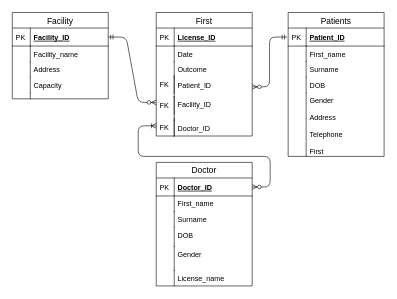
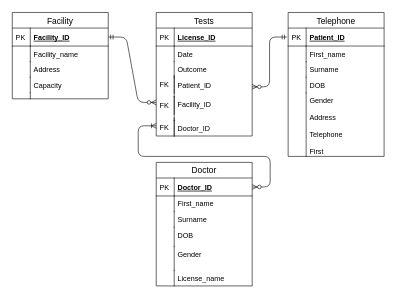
  <mxCell id="0" />
  <mxCell id="1" parent="0" />
  <mxCell id="2" value="" style="edgeStyle=elbowEdgeStyle;fontSize=12;html=1;endArrow=ERzeroToMany;startArrow=ERmandOne;entryX=1;entryY=0.5;entryDx=0;entryDy=0;" parent="1" target="21" edge="1"><mxGeometry width="100" height="100" relative="1" as="geometry"><mxPoint x="478" y="61" as="sourcePoint" /><mxPoint x="420" y="220" as="targetPoint" /></mxGeometry></mxCell>
  <mxCell id="3" value="Facility" style="swimlane;fontStyle=0;childLayout=stackLayout;horizontal=1;startSize=26;horizontalStack=0;resizeParent=1;resizeParentMax=0;resizeLast=0;collapsible=1;marginBottom=0;align=center;fontSize=14;" parent="1" vertex="1"><mxGeometry x="20" y="20" width="160" height="144" as="geometry" /></mxCell>
  <mxCell id="4" value="Facility_ID" style="shape=partialRectangle;top=0;left=0;right=0;bottom=1;align=left;verticalAlign=middle;fillColor=none;spacingLeft=34;spacingRight=4;overflow=hidden;rotatable=0;points=[[0,0.5],[1,0.5]];portConstraint=eastwest;dropTarget=0;fontStyle=5;fontSize=12;" parent="3" vertex="1"><mxGeometry y="26" width="160" height="30" as="geometry" /></mxCell>
  <mxCell id="5" value="PK" style="shape=partialRectangle;top=0;left=0;bottom=0;fillColor=none;align=left;verticalAlign=middle;spacingLeft=4;spacingRight=4;overflow=hidden;rotatable=0;points=[];portConstraint=eastwest;part=1;fontSize=12;" parent="4" vertex="1" connectable="0"><mxGeometry width="30" height="30" as="geometry" /></mxCell>
  <mxCell id="6" value="Facility_name" style="shape=partialRectangle;top=0;left=0;right=0;bottom=0;align=left;verticalAlign=top;fillColor=none;spacingLeft=34;spacingRight=4;overflow=hidden;rotatable=0;points=[[0,0.5],[1,0.5]];portConstraint=eastwest;dropTarget=0;fontSize=12;" parent="3" vertex="1"><mxGeometry y="56" width="160" height="26" as="geometry" /></mxCell>
  <mxCell id="7" value="" style="shape=partialRectangle;top=0;left=0;bottom=0;fillColor=none;align=left;verticalAlign=top;spacingLeft=4;spacingRight=4;overflow=hidden;rotatable=0;points=[];portConstraint=eastwest;part=1;fontSize=12;" parent="6" vertex="1" connectable="0"><mxGeometry width="30" height="26" as="geometry" /></mxCell>
  <mxCell id="8" value="Address" style="shape=partialRectangle;top=0;left=0;right=0;bottom=0;align=left;verticalAlign=top;fillColor=none;spacingLeft=34;spacingRight=4;overflow=hidden;rotatable=0;points=[[0,0.5],[1,0.5]];portConstraint=eastwest;dropTarget=0;fontSize=12;" parent="3" vertex="1"><mxGeometry y="82" width="160" height="26" as="geometry" /></mxCell>
  <mxCell id="9" value="" style="shape=partialRectangle;top=0;left=0;bottom=0;fillColor=none;align=left;verticalAlign=top;spacingLeft=4;spacingRight=4;overflow=hidden;rotatable=0;points=[];portConstraint=eastwest;part=1;fontSize=12;" parent="8" vertex="1" connectable="0"><mxGeometry width="30" height="26" as="geometry" /></mxCell>
  <mxCell id="10" value="Capacity" style="shape=partialRectangle;top=0;left=0;right=0;bottom=0;align=left;verticalAlign=top;fillColor=none;spacingLeft=34;spacingRight=4;overflow=hidden;rotatable=0;points=[[0,0.5],[1,0.5]];portConstraint=eastwest;dropTarget=0;fontSize=12;" parent="3" vertex="1"><mxGeometry y="108" width="160" height="26" as="geometry" /></mxCell>
  <mxCell id="11" value="" style="shape=partialRectangle;top=0;left=0;bottom=0;fillColor=none;align=left;verticalAlign=top;spacingLeft=4;spacingRight=4;overflow=hidden;rotatable=0;points=[];portConstraint=eastwest;part=1;fontSize=12;" parent="10" vertex="1" connectable="0"><mxGeometry width="30" height="26" as="geometry" /></mxCell>
  <mxCell id="12" value="" style="shape=partialRectangle;top=0;left=0;right=0;bottom=0;align=left;verticalAlign=top;fillColor=none;spacingLeft=34;spacingRight=4;overflow=hidden;rotatable=0;points=[[0,0.5],[1,0.5]];portConstraint=eastwest;dropTarget=0;fontSize=12;" parent="3" vertex="1"><mxGeometry y="134" width="160" height="10" as="geometry" /></mxCell>
  <mxCell id="13" value="" style="shape=partialRectangle;top=0;left=0;bottom=0;fillColor=none;align=left;verticalAlign=top;spacingLeft=4;spacingRight=4;overflow=hidden;rotatable=0;points=[];portConstraint=eastwest;part=1;fontSize=12;" parent="12" vertex="1" connectable="0"><mxGeometry width="30" height="10" as="geometry" /></mxCell>
- <mxCell id="14" value="First" style="swimlane;fontStyle=0;childLayout=stackLayout;horizontal=1;startSize=26;horizontalStack=0;resizeParent=1;resizeParentMax=0;resizeLast=0;collapsible=1;marginBottom=0;align=center;fontSize=14;" parent="1" vertex="1"><mxGeometry x="260" y="20" width="160" height="206" as="geometry" /></mxCell>
+ <mxCell id="14" value="Tests" style="swimlane;fontStyle=0;childLayout=stackLayout;horizontal=1;startSize=26;horizontalStack=0;resizeParent=1;resizeParentMax=0;resizeLast=0;collapsible=1;marginBottom=0;align=center;fontSize=14;" parent="1" vertex="1"><mxGeometry x="260" y="20" width="160" height="206" as="geometry" /></mxCell>
  <mxCell id="15" value="License_ID" style="shape=partialRectangle;top=0;left=0;right=0;bottom=1;align=left;verticalAlign=middle;fillColor=none;spacingLeft=34;spacingRight=4;overflow=hidden;rotatable=0;points=[[0,0.5],[1,0.5]];portConstraint=eastwest;dropTarget=0;fontStyle=5;fontSize=12;" parent="14" vertex="1"><mxGeometry y="26" width="160" height="30" as="geometry" /></mxCell>
  <mxCell id="16" value="PK" style="shape=partialRectangle;top=0;left=0;bottom=0;fillColor=none;align=left;verticalAlign=middle;spacingLeft=4;spacingRight=4;overflow=hidden;rotatable=0;points=[];portConstraint=eastwest;part=1;fontSize=12;" parent="15" vertex="1" connectable="0"><mxGeometry width="30" height="30" as="geometry" /></mxCell>
  <mxCell id="17" value="Date" style="shape=partialRectangle;top=0;left=0;right=0;bottom=0;align=left;verticalAlign=top;fillColor=none;spacingLeft=34;spacingRight=4;overflow=hidden;rotatable=0;points=[[0,0.5],[1,0.5]];portConstraint=eastwest;dropTarget=0;fontSize=12;" parent="14" vertex="1"><mxGeometry y="56" width="160" height="26" as="geometry" /></mxCell>
  <mxCell id="18" value="" style="shape=partialRectangle;top=0;left=0;bottom=0;fillColor=none;align=left;verticalAlign=top;spacingLeft=4;spacingRight=4;overflow=hidden;rotatable=0;points=[];portConstraint=eastwest;part=1;fontSize=12;" parent="17" vertex="1" connectable="0"><mxGeometry width="30" height="26" as="geometry" /></mxCell>
  <mxCell id="19" value="Outcome" style="shape=partialRectangle;top=0;left=0;right=0;bottom=0;align=left;verticalAlign=top;fillColor=none;spacingLeft=34;spacingRight=4;overflow=hidden;rotatable=0;points=[[0,0.5],[1,0.5]];portConstraint=eastwest;dropTarget=0;fontSize=12;" parent="14" vertex="1"><mxGeometry y="82" width="160" height="26" as="geometry" /></mxCell>
  <mxCell id="20" value="" style="shape=partialRectangle;top=0;left=0;bottom=0;fillColor=none;align=left;verticalAlign=top;spacingLeft=4;spacingRight=4;overflow=hidden;rotatable=0;points=[];portConstraint=eastwest;part=1;fontSize=12;" parent="19" vertex="1" connectable="0"><mxGeometry width="30" height="26" as="geometry" /></mxCell>
  <mxCell id="21" value="Patient_ID" style="shape=partialRectangle;top=0;left=0;right=0;bottom=0;align=left;verticalAlign=top;fillColor=none;spacingLeft=34;spacingRight=4;overflow=hidden;rotatable=0;points=[[0,0.5],[1,0.5]];portConstraint=eastwest;dropTarget=0;fontSize=12;" parent="14" vertex="1"><mxGeometry y="108" width="160" height="32" as="geometry" /></mxCell>
  <mxCell id="22" value="" style="shape=partialRectangle;top=0;left=0;bottom=0;fillColor=none;align=left;verticalAlign=top;spacingLeft=4;spacingRight=4;overflow=hidden;rotatable=0;points=[];portConstraint=eastwest;part=1;fontSize=12;" parent="21" vertex="1" connectable="0"><mxGeometry width="30" height="32" as="geometry" /></mxCell>
  <mxCell id="23" value="Facility_ID" style="shape=partialRectangle;top=0;left=0;right=0;bottom=0;align=left;verticalAlign=top;fillColor=none;spacingLeft=34;spacingRight=4;overflow=hidden;rotatable=0;points=[[0,0.5],[1,0.5]];portConstraint=eastwest;dropTarget=0;fontSize=12;" parent="14" vertex="1"><mxGeometry y="140" width="160" height="40" as="geometry" /></mxCell>
  <mxCell id="24" value="" style="shape=partialRectangle;top=0;left=0;bottom=0;fillColor=none;align=left;verticalAlign=top;spacingLeft=4;spacingRight=4;overflow=hidden;rotatable=0;points=[];portConstraint=eastwest;part=1;fontSize=12;" parent="23" vertex="1" connectable="0"><mxGeometry width="30" height="40" as="geometry" /></mxCell>
  <mxCell id="25" value="Doctor_ID" style="shape=partialRectangle;top=0;left=0;right=0;bottom=0;align=left;verticalAlign=top;fillColor=none;spacingLeft=34;spacingRight=4;overflow=hidden;rotatable=0;points=[[0,0.5],[1,0.5]];portConstraint=eastwest;dropTarget=0;fontSize=12;" vertex="1" parent="14"><mxGeometry y="180" width="160" height="26" as="geometry" /></mxCell>
  <mxCell id="26" value="" style="shape=partialRectangle;top=0;left=0;bottom=0;fillColor=none;align=left;verticalAlign=top;spacingLeft=4;spacingRight=4;overflow=hidden;rotatable=0;points=[];portConstraint=eastwest;part=1;fontSize=12;" vertex="1" connectable="0" parent="25"><mxGeometry width="30" height="26" as="geometry" /></mxCell>
- <mxCell id="27" value="Patients" style="swimlane;fontStyle=0;childLayout=stackLayout;horizontal=1;startSize=26;horizontalStack=0;resizeParent=1;resizeParentMax=0;resizeLast=0;collapsible=1;marginBottom=0;align=center;fontSize=14;" parent="1" vertex="1"><mxGeometry x="480" y="20" width="160" height="240" as="geometry" /></mxCell>
+ <mxCell id="27" value="Telephone" style="swimlane;fontStyle=0;childLayout=stackLayout;horizontal=1;startSize=26;horizontalStack=0;resizeParent=1;resizeParentMax=0;resizeLast=0;collapsible=1;marginBottom=0;align=center;fontSize=14;" parent="1" vertex="1"><mxGeometry x="480" y="20" width="160" height="240" as="geometry" /></mxCell>
  <mxCell id="28" value="Patient_ID" style="shape=partialRectangle;top=0;left=0;right=0;bottom=1;align=left;verticalAlign=middle;fillColor=none;spacingLeft=34;spacingRight=4;overflow=hidden;rotatable=0;points=[[0,0.5],[1,0.5]];portConstraint=eastwest;dropTarget=0;fontStyle=5;fontSize=12;" parent="27" vertex="1"><mxGeometry y="26" width="160" height="30" as="geometry" /></mxCell>
  <mxCell id="29" value="PK" style="shape=partialRectangle;top=0;left=0;bottom=0;fillColor=none;align=left;verticalAlign=middle;spacingLeft=4;spacingRight=4;overflow=hidden;rotatable=0;points=[];portConstraint=eastwest;part=1;fontSize=12;" parent="28" vertex="1" connectable="0"><mxGeometry width="30" height="30" as="geometry" /></mxCell>
  <mxCell id="30" value="First_name" style="shape=partialRectangle;top=0;left=0;right=0;bottom=0;align=left;verticalAlign=top;fillColor=none;spacingLeft=34;spacingRight=4;overflow=hidden;rotatable=0;points=[[0,0.5],[1,0.5]];portConstraint=eastwest;dropTarget=0;fontSize=12;" parent="27" vertex="1"><mxGeometry y="56" width="160" height="26" as="geometry" /></mxCell>
  <mxCell id="31" value="" style="shape=partialRectangle;top=0;left=0;bottom=0;fillColor=none;align=left;verticalAlign=top;spacingLeft=4;spacingRight=4;overflow=hidden;rotatable=0;points=[];portConstraint=eastwest;part=1;fontSize=12;" parent="30" vertex="1" connectable="0"><mxGeometry width="30" height="26" as="geometry" /></mxCell>
  <mxCell id="32" value="Surname" style="shape=partialRectangle;top=0;left=0;right=0;bottom=0;align=left;verticalAlign=top;fillColor=none;spacingLeft=34;spacingRight=4;overflow=hidden;rotatable=0;points=[[0,0.5],[1,0.5]];portConstraint=eastwest;dropTarget=0;fontSize=12;" parent="27" vertex="1"><mxGeometry y="82" width="160" height="26" as="geometry" /></mxCell>
  <mxCell id="33" value="" style="shape=partialRectangle;top=0;left=0;bottom=0;fillColor=none;align=left;verticalAlign=top;spacingLeft=4;spacingRight=4;overflow=hidden;rotatable=0;points=[];portConstraint=eastwest;part=1;fontSize=12;" parent="32" vertex="1" connectable="0"><mxGeometry width="30" height="26" as="geometry" /></mxCell>
  <mxCell id="34" value="DOB" style="shape=partialRectangle;top=0;left=0;right=0;bottom=0;align=left;verticalAlign=top;fillColor=none;spacingLeft=34;spacingRight=4;overflow=hidden;rotatable=0;points=[[0,0.5],[1,0.5]];portConstraint=eastwest;dropTarget=0;fontSize=12;" parent="27" vertex="1"><mxGeometry y="108" width="160" height="26" as="geometry" /></mxCell>
  <mxCell id="35" value="" style="shape=partialRectangle;top=0;left=0;bottom=0;fillColor=none;align=left;verticalAlign=top;spacingLeft=4;spacingRight=4;overflow=hidden;rotatable=0;points=[];portConstraint=eastwest;part=1;fontSize=12;" parent="34" vertex="1" connectable="0"><mxGeometry width="30" height="26" as="geometry" /></mxCell>
  <mxCell id="36" value="Gender&#10;&#10;Address&#10;&#10;Telephone&#10;&#10;First" style="shape=partialRectangle;top=0;left=0;right=0;bottom=0;align=left;verticalAlign=top;fillColor=none;spacingLeft=34;spacingRight=4;overflow=hidden;rotatable=0;points=[[0,0.5],[1,0.5]];portConstraint=eastwest;dropTarget=0;fontSize=12;" parent="27" vertex="1"><mxGeometry y="134" width="160" height="106" as="geometry" /></mxCell>
  <mxCell id="37" value="" style="shape=partialRectangle;top=0;left=0;bottom=0;fillColor=none;align=left;verticalAlign=top;spacingLeft=4;spacingRight=4;overflow=hidden;rotatable=0;points=[];portConstraint=eastwest;part=1;fontSize=12;" parent="36" vertex="1" connectable="0"><mxGeometry width="30" height="106" as="geometry" /></mxCell>
  <mxCell id="38" value="FK" style="shape=partialRectangle;top=0;left=0;bottom=0;fillColor=none;align=left;verticalAlign=middle;spacingLeft=4;spacingRight=4;overflow=hidden;rotatable=0;points=[];portConstraint=eastwest;part=1;fontSize=12;" parent="1" vertex="1" connectable="0"><mxGeometry x="260" y="160" width="30" height="30" as="geometry" /></mxCell>
  <mxCell id="39" value="FK" style="shape=partialRectangle;top=0;left=0;bottom=0;fillColor=none;align=left;verticalAlign=middle;spacingLeft=4;spacingRight=4;overflow=hidden;rotatable=0;points=[];portConstraint=eastwest;part=1;fontSize=12;" parent="1" vertex="1" connectable="0"><mxGeometry x="260" y="125" width="30" height="30" as="geometry" /></mxCell>
  <mxCell id="40" value="" style="edgeStyle=entityRelationEdgeStyle;fontSize=12;html=1;endArrow=ERzeroToMany;startArrow=ERmandOne;exitX=1;exitY=0.5;exitDx=0;exitDy=0;" parent="1" source="4" edge="1"><mxGeometry width="100" height="100" relative="1" as="geometry"><mxPoint x="190" y="90" as="sourcePoint" /><mxPoint x="260" y="170" as="targetPoint" /></mxGeometry></mxCell>
  <mxCell id="41" value="FK" style="shape=partialRectangle;top=0;left=0;bottom=0;fillColor=none;align=left;verticalAlign=middle;spacingLeft=4;spacingRight=4;overflow=hidden;rotatable=0;points=[];portConstraint=eastwest;part=1;fontSize=12;" vertex="1" connectable="0" parent="1"><mxGeometry x="260" y="196" width="30" height="30" as="geometry" /></mxCell>
  <mxCell id="42" value="Doctor" style="swimlane;fontStyle=0;childLayout=stackLayout;horizontal=1;startSize=26;horizontalStack=0;resizeParent=1;resizeParentMax=0;resizeLast=0;collapsible=1;marginBottom=0;align=center;fontSize=14;" vertex="1" parent="1"><mxGeometry x="260" y="270" width="160" height="206" as="geometry" /></mxCell>
  <mxCell id="43" value="Doctor_ID" style="shape=partialRectangle;top=0;left=0;right=0;bottom=1;align=left;verticalAlign=middle;fillColor=none;spacingLeft=34;spacingRight=4;overflow=hidden;rotatable=0;points=[[0,0.5],[1,0.5]];portConstraint=eastwest;dropTarget=0;fontStyle=5;fontSize=12;" vertex="1" parent="42"><mxGeometry y="26" width="160" height="30" as="geometry" /></mxCell>
  <mxCell id="44" value="PK" style="shape=partialRectangle;top=0;left=0;bottom=0;fillColor=none;align=left;verticalAlign=middle;spacingLeft=4;spacingRight=4;overflow=hidden;rotatable=0;points=[];portConstraint=eastwest;part=1;fontSize=12;" vertex="1" connectable="0" parent="43"><mxGeometry width="30" height="30" as="geometry" /></mxCell>
  <mxCell id="45" value="First_name" style="shape=partialRectangle;top=0;left=0;right=0;bottom=0;align=left;verticalAlign=top;fillColor=none;spacingLeft=34;spacingRight=4;overflow=hidden;rotatable=0;points=[[0,0.5],[1,0.5]];portConstraint=eastwest;dropTarget=0;fontSize=12;" vertex="1" parent="42"><mxGeometry y="56" width="160" height="26" as="geometry" /></mxCell>
  <mxCell id="46" value="" style="shape=partialRectangle;top=0;left=0;bottom=0;fillColor=none;align=left;verticalAlign=top;spacingLeft=4;spacingRight=4;overflow=hidden;rotatable=0;points=[];portConstraint=eastwest;part=1;fontSize=12;" vertex="1" connectable="0" parent="45"><mxGeometry width="30" height="26" as="geometry" /></mxCell>
  <mxCell id="47" value="Surname" style="shape=partialRectangle;top=0;left=0;right=0;bottom=0;align=left;verticalAlign=top;fillColor=none;spacingLeft=34;spacingRight=4;overflow=hidden;rotatable=0;points=[[0,0.5],[1,0.5]];portConstraint=eastwest;dropTarget=0;fontSize=12;" vertex="1" parent="42"><mxGeometry y="82" width="160" height="26" as="geometry" /></mxCell>
  <mxCell id="48" value="" style="shape=partialRectangle;top=0;left=0;bottom=0;fillColor=none;align=left;verticalAlign=top;spacingLeft=4;spacingRight=4;overflow=hidden;rotatable=0;points=[];portConstraint=eastwest;part=1;fontSize=12;" vertex="1" connectable="0" parent="47"><mxGeometry width="30" height="26" as="geometry" /></mxCell>
  <mxCell id="49" value="DOB" style="shape=partialRectangle;top=0;left=0;right=0;bottom=0;align=left;verticalAlign=top;fillColor=none;spacingLeft=34;spacingRight=4;overflow=hidden;rotatable=0;points=[[0,0.5],[1,0.5]];portConstraint=eastwest;dropTarget=0;fontSize=12;" vertex="1" parent="42"><mxGeometry y="108" width="160" height="32" as="geometry" /></mxCell>
  <mxCell id="50" value="" style="shape=partialRectangle;top=0;left=0;bottom=0;fillColor=none;align=left;verticalAlign=top;spacingLeft=4;spacingRight=4;overflow=hidden;rotatable=0;points=[];portConstraint=eastwest;part=1;fontSize=12;" vertex="1" connectable="0" parent="49"><mxGeometry width="30" height="32" as="geometry" /></mxCell>
  <mxCell id="51" value="Gender" style="shape=partialRectangle;top=0;left=0;right=0;bottom=0;align=left;verticalAlign=top;fillColor=none;spacingLeft=34;spacingRight=4;overflow=hidden;rotatable=0;points=[[0,0.5],[1,0.5]];portConstraint=eastwest;dropTarget=0;fontSize=12;" vertex="1" parent="42"><mxGeometry y="140" width="160" height="40" as="geometry" /></mxCell>
  <mxCell id="52" value="" style="shape=partialRectangle;top=0;left=0;bottom=0;fillColor=none;align=left;verticalAlign=top;spacingLeft=4;spacingRight=4;overflow=hidden;rotatable=0;points=[];portConstraint=eastwest;part=1;fontSize=12;" vertex="1" connectable="0" parent="51"><mxGeometry width="30" height="40" as="geometry" /></mxCell>
  <mxCell id="53" value="License_name" style="shape=partialRectangle;top=0;left=0;right=0;bottom=0;align=left;verticalAlign=top;fillColor=none;spacingLeft=34;spacingRight=4;overflow=hidden;rotatable=0;points=[[0,0.5],[1,0.5]];portConstraint=eastwest;dropTarget=0;fontSize=12;" vertex="1" parent="42"><mxGeometry y="180" width="160" height="26" as="geometry" /></mxCell>
  <mxCell id="54" value="" style="shape=partialRectangle;top=0;left=0;bottom=0;fillColor=none;align=left;verticalAlign=top;spacingLeft=4;spacingRight=4;overflow=hidden;rotatable=0;points=[];portConstraint=eastwest;part=1;fontSize=12;" vertex="1" connectable="0" parent="53"><mxGeometry width="30" height="26" as="geometry" /></mxCell>
  <mxCell id="55" value="" style="edgeStyle=entityRelationEdgeStyle;fontSize=12;html=1;endArrow=ERoneToMany;startArrow=ERzeroToMany;exitX=1;exitY=0.5;exitDx=0;exitDy=0;" edge="1" parent="1" source="43"><mxGeometry width="100" height="100" relative="1" as="geometry"><mxPoint x="260" y="250" as="sourcePoint" /><mxPoint x="260" y="209" as="targetPoint" /></mxGeometry></mxCell>
